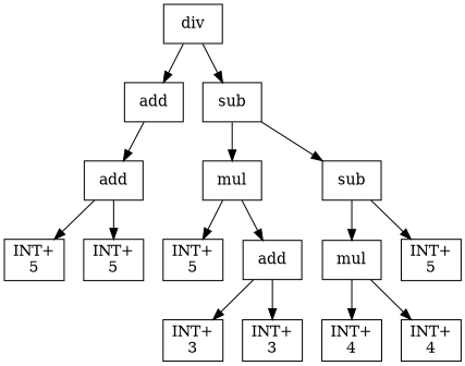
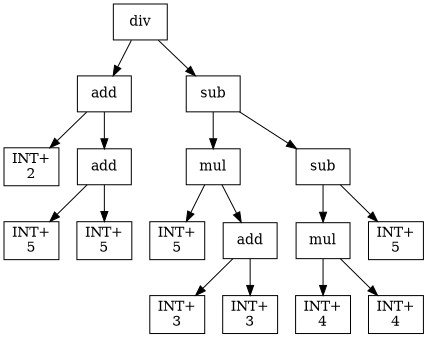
  digraph {
    node [shape=box]
    n1 [label=div]
    n2 [label=add]
    n3 [label=sub]
+   n4 [label="INT+\n2"]
    n5 [label=add]
    n6 [label="INT+\n5"]
    n7 [label="INT+\n5"]
    n8 [label=mul]
    n9 [label=sub]
    n10 [label="INT+\n5"]
    n11 [label=add]
    n12 [label="INT+\n3"]
    n13 [label="INT+\n3"]
    n14 [label=mul]
    n15 [label="INT+\n5"]
    n16 [label="INT+\n4"]
    n17 [label="INT+\n4"]
    n1 -> n2
    n1 -> n3
+   n2 -> n4
    n2 -> n5
    n3 -> n8
    n3 -> n9
    n5 -> n6
    n5 -> n7
    n8 -> n10
    n8 -> n11
    n9 -> n14
    n9 -> n15
    n11 -> n12
    n11 -> n13
    n14 -> n16
    n14 -> n17
  }
